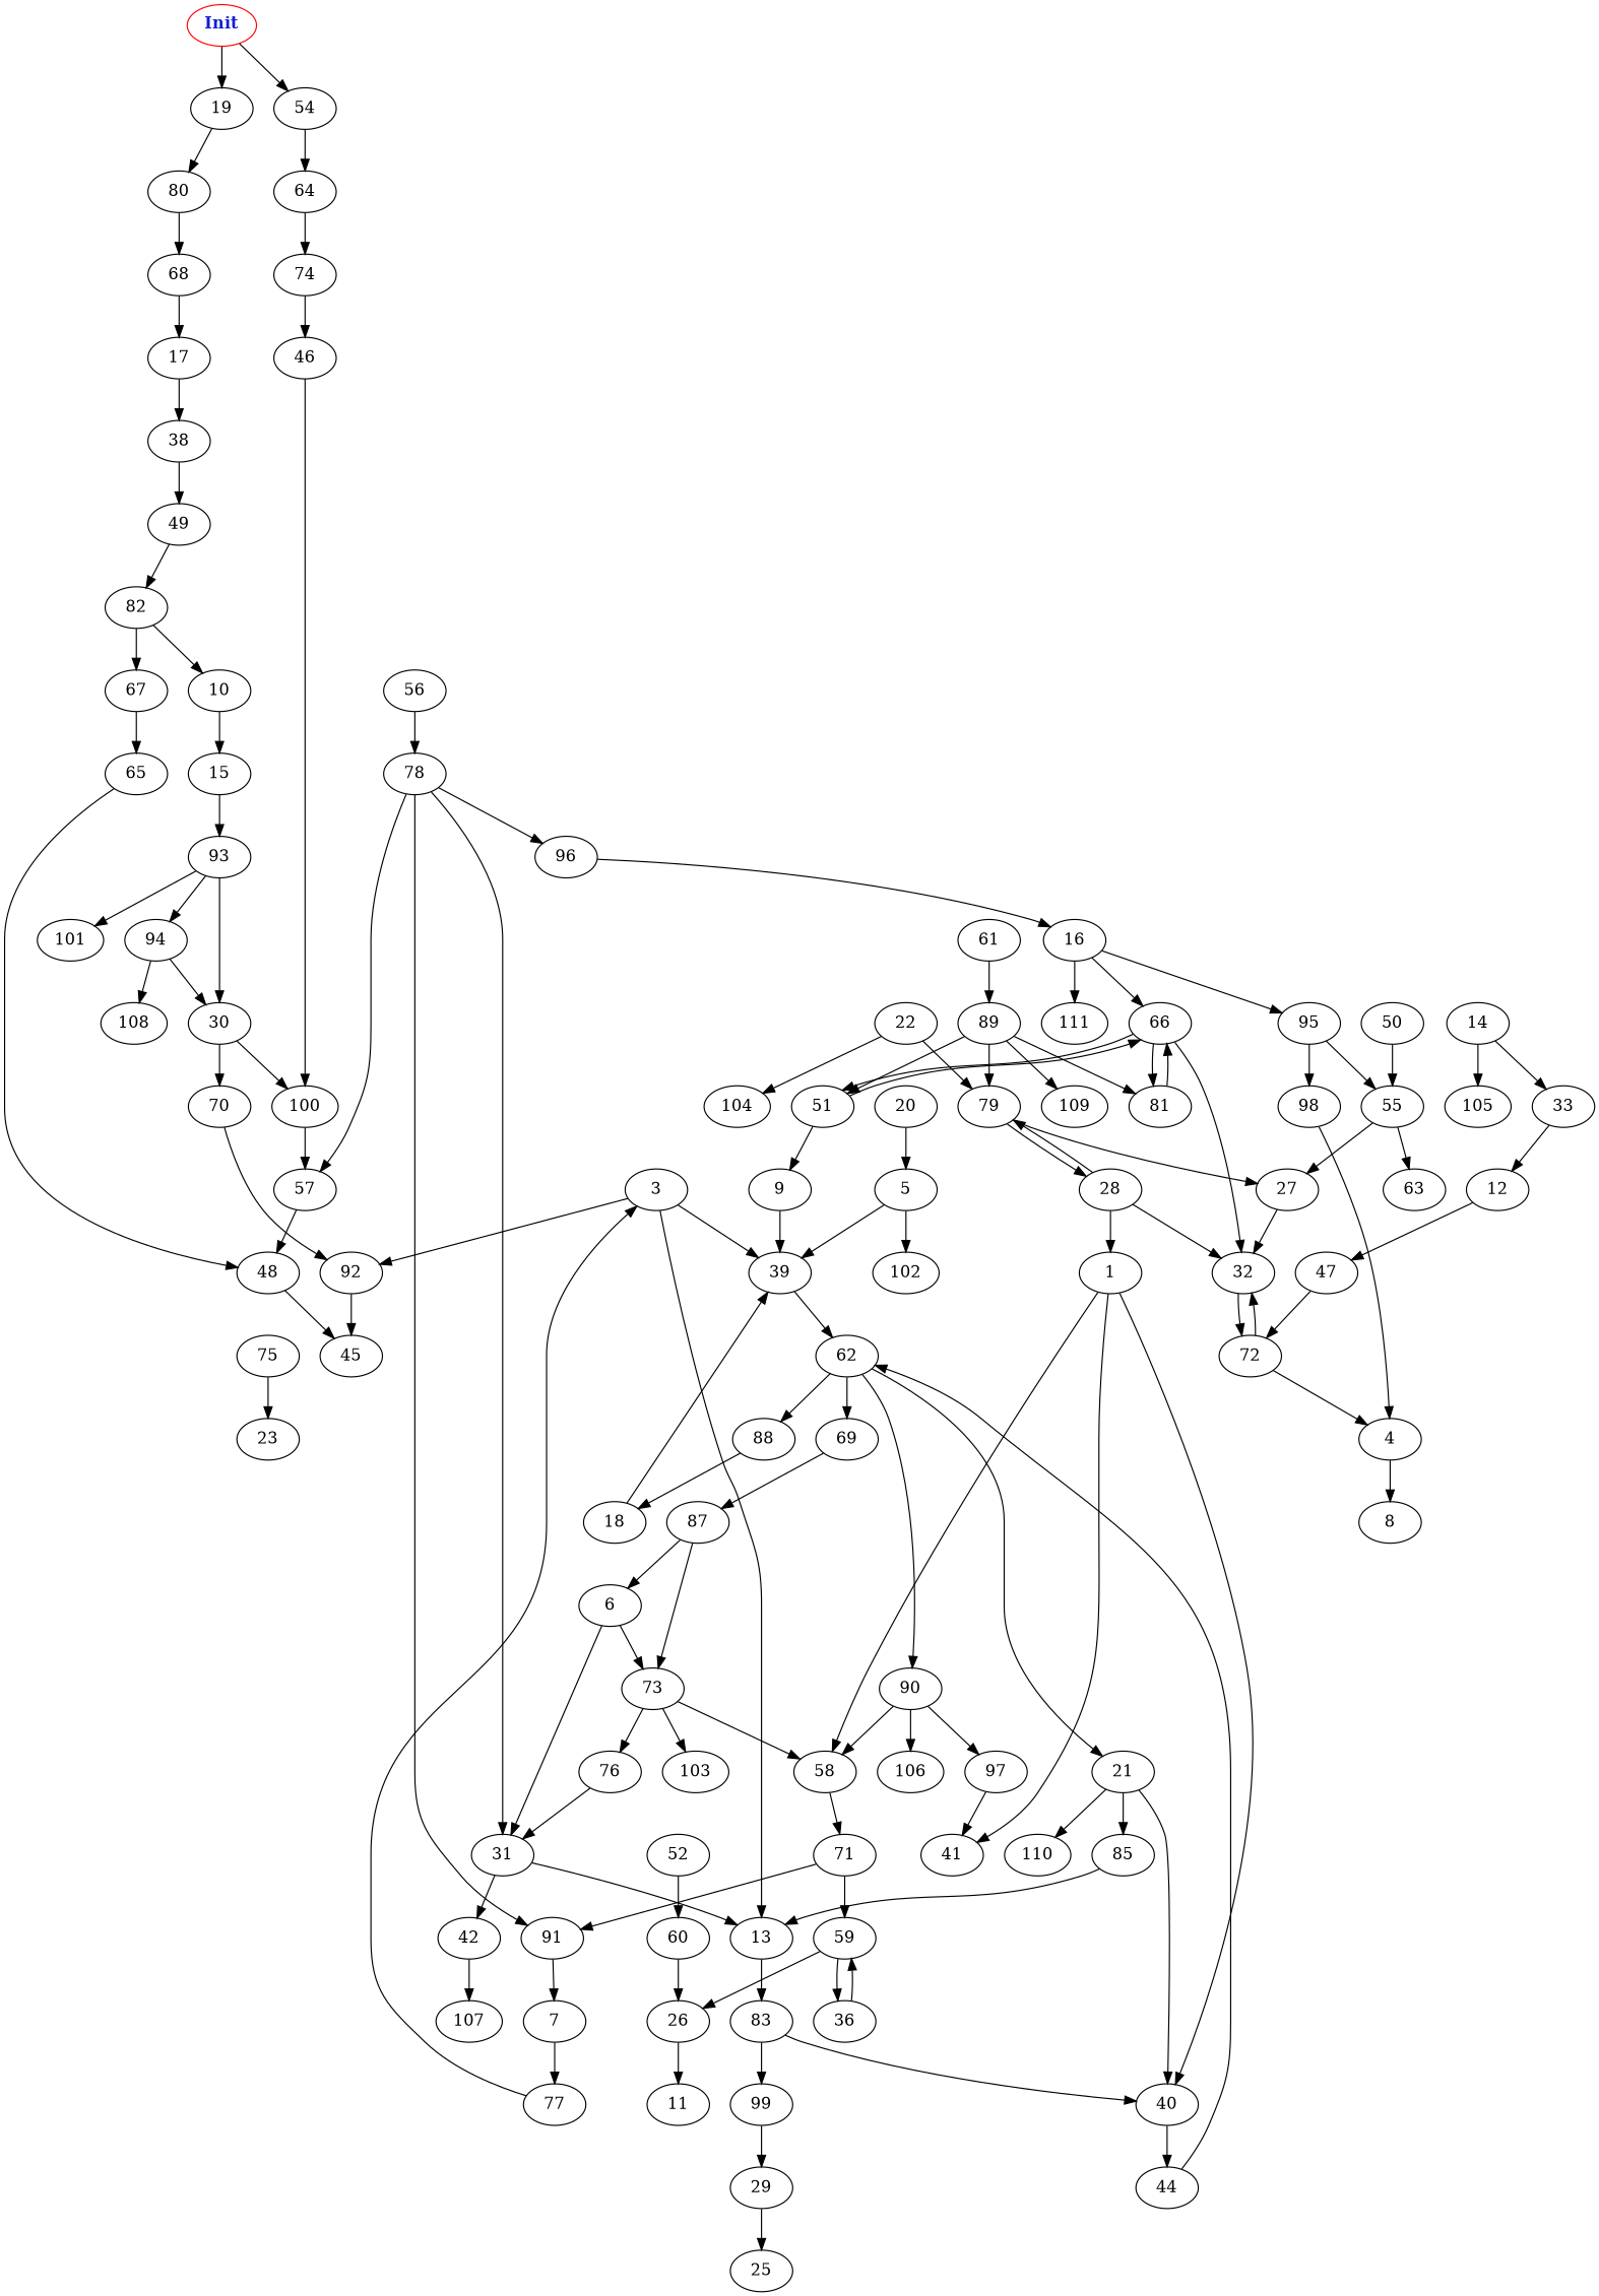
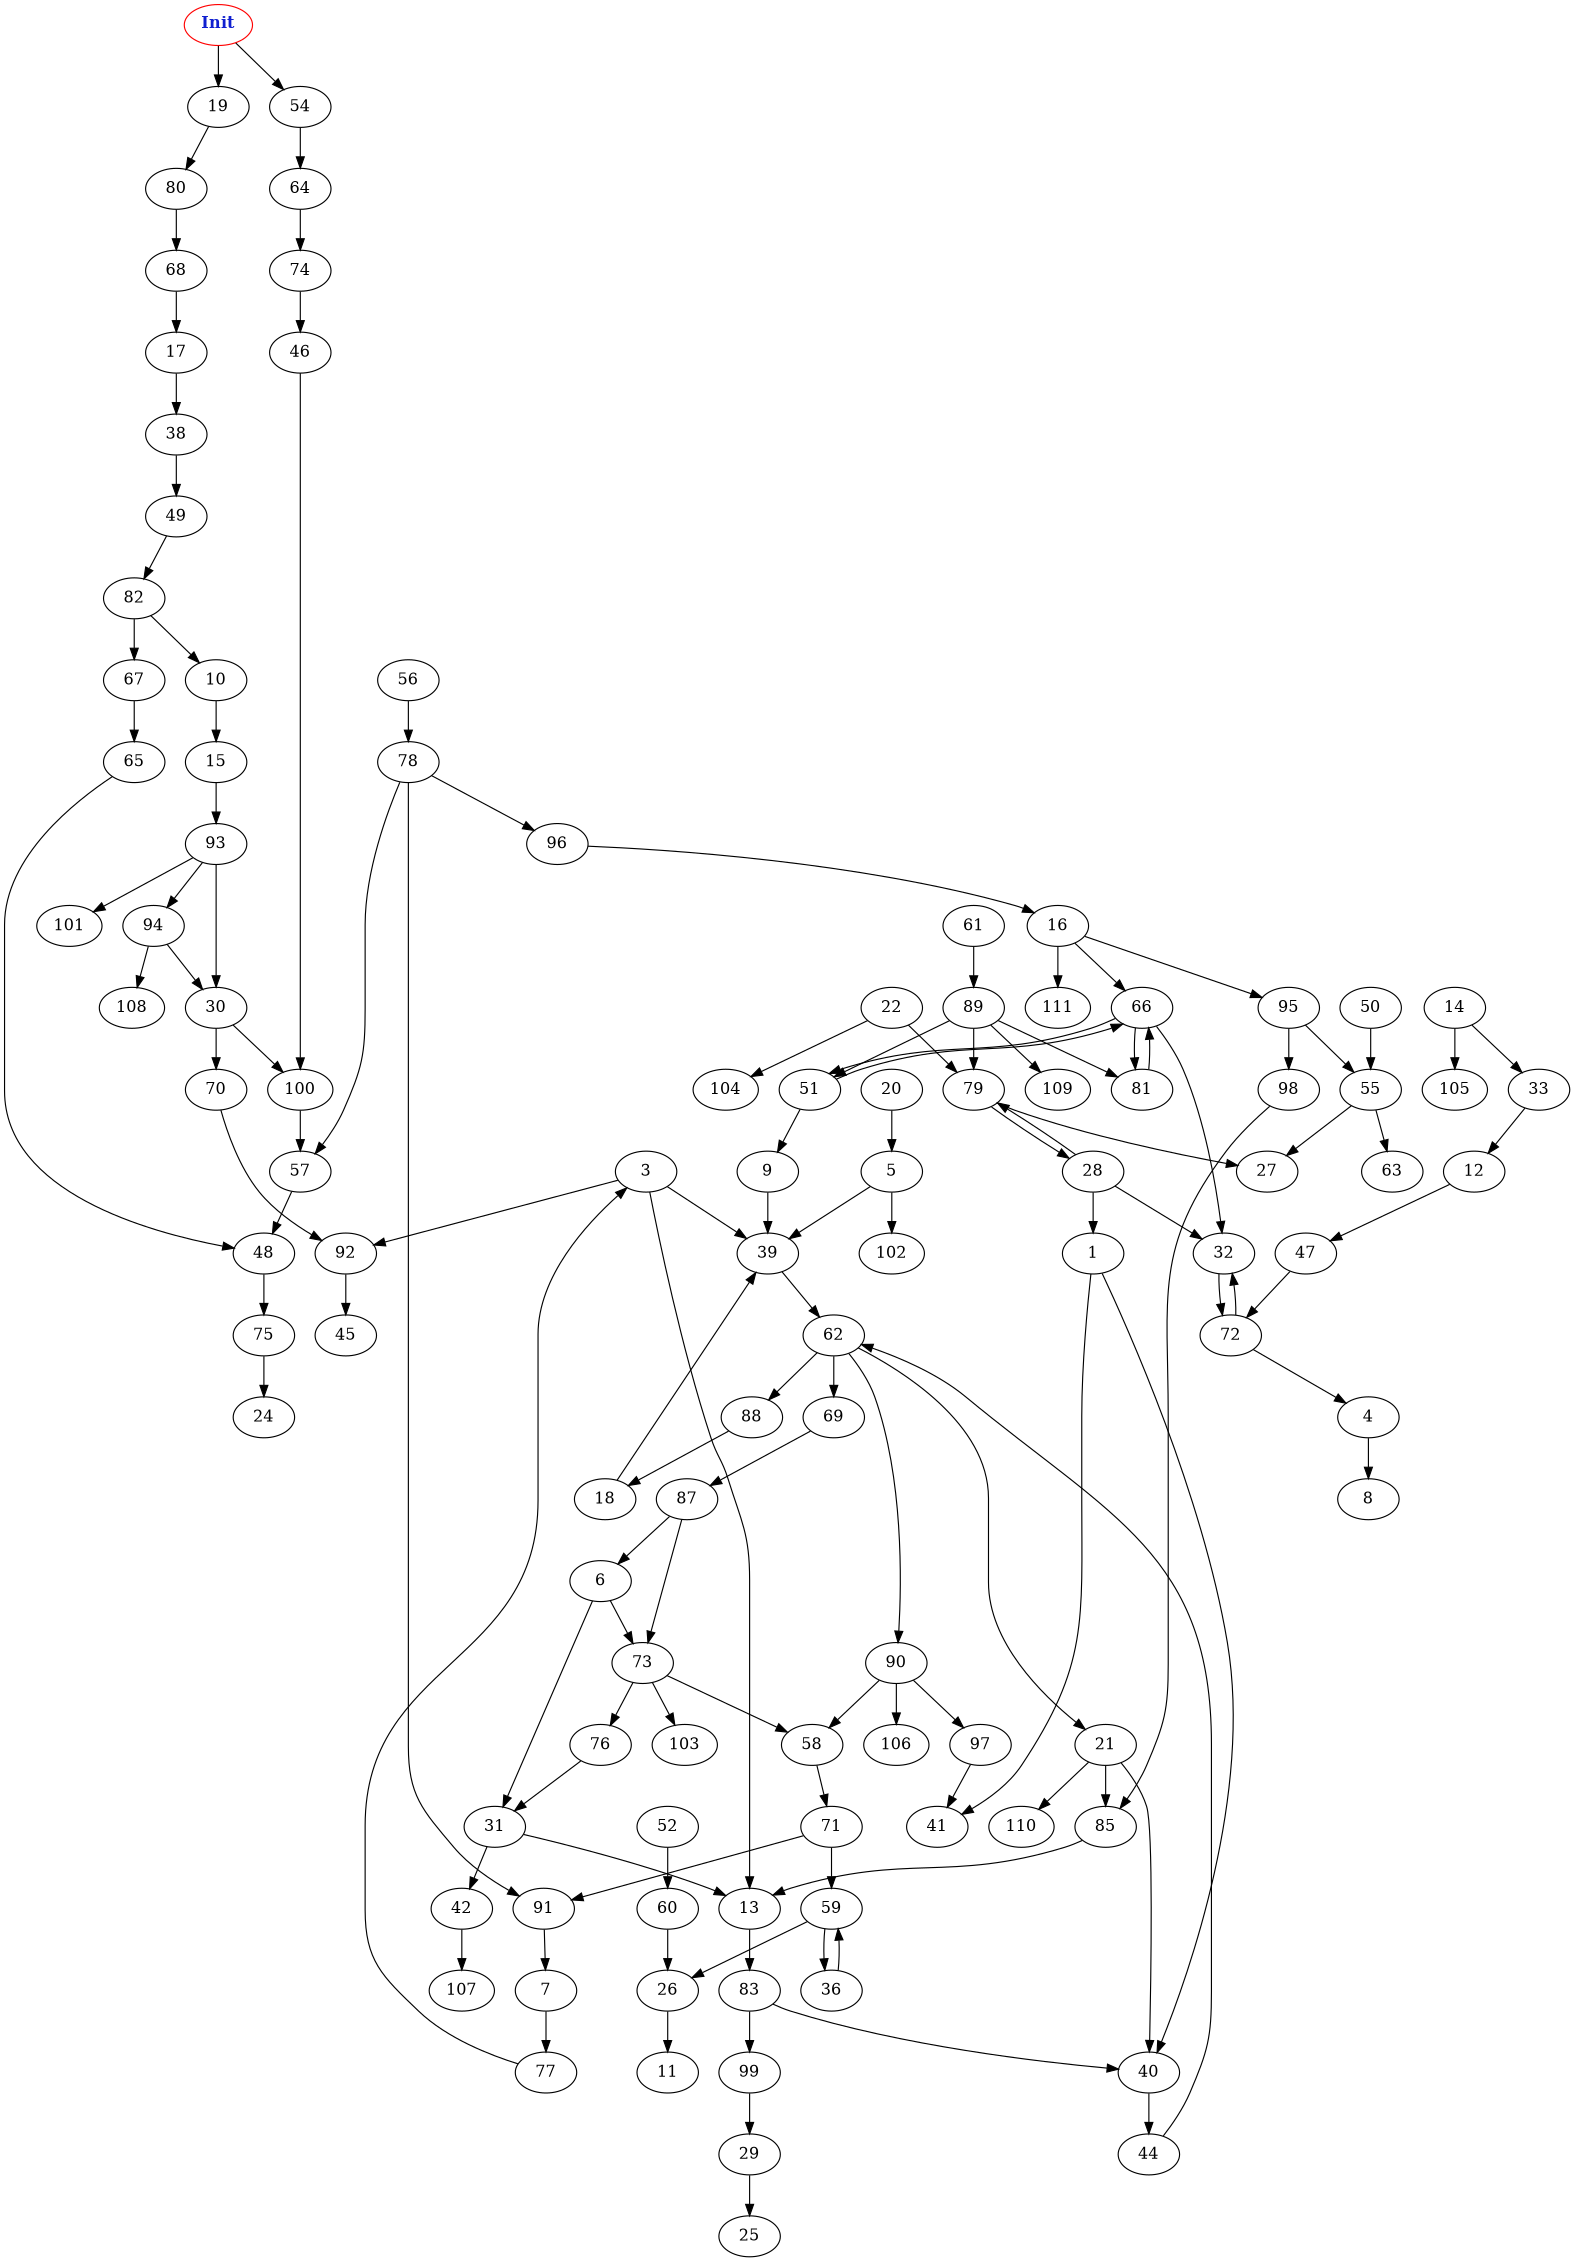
  digraph {
    edge [weight=1.0]
    n1 [color=red fontcolor="#1020d0" label=<<b>Init</b>>]
    19
    54
    80
    64
    5
    39
    102
    62
    69
    88
    90
    21
    87
    18
    58
    106
    97
    40
    85
    110
    9
    73
    6
    76
    103
    31
    71
    42
    13
    68
    74
    17
    46
    10
    15
    93
    101
    94
    30
    108
    100
    70
    56
    78
    91
    96
    57
    7
    16
    48
    77
    66
    111
    95
    75
    107
    83
    52
    60
    26
    11
    14
    105
    33
    12
    47
    72
    20
    92
    45
-   23
+   23 [label=24]
    3
    81
    51
    32
    98
    55
    99
    29
    44
    25
    61
    89
    79
    109
    28
    27
    1
    4
    8
    41
    59
    36
    38
    49
    82
    67
    65
    63
    22
    104
    50
    n1 -> 19 [weight=5.0]
    n1 -> 54 [weight=2.0]
    19 -> 80
    54 -> 64 [weight=8.0]
    80 -> 68 [weight=2.0]
    64 -> 74 [weight=3.0]
    5 -> 39 [weight=4.0]
    5 -> 102 [weight=4.0]
    39 -> 62 [weight=9.0]
    62 -> 69 [weight=2.0]
    62 -> 88
    62 -> 90 [weight=6.0]
    62 -> 21 [weight=3.0]
    69 -> 87 [weight=4.0]
    88 -> 18 [weight=5.0]
    90 -> 58 [weight=9.0]
    90 -> 106 [weight=9.0]
    90 -> 97 [weight=6.0]
    21 -> 40
    21 -> 85 [weight=9.0]
    21 -> 110
    87 -> 73
    87 -> 6
    18 -> 39 [weight=7.0]
    58 -> 71
    97 -> 41
    40 -> 44 [weight=4.0]
    85 -> 13 [weight=6.0]
    9 -> 39 [weight=8.0]
    73 -> 58
    73 -> 76 [weight=8.0]
    73 -> 103 [weight=7.0]
    6 -> 73
    6 -> 31 [weight=5.0]
    76 -> 31
    31 -> 42 [weight=9.0]
    31 -> 13 [weight=7.0]
    71 -> 91
    71 -> 59 [weight=8.0]
    42 -> 107 [weight=6.0]
    13 -> 83 [weight=3.0]
    68 -> 17 [weight=8.0]
    74 -> 46 [weight=3.0]
    17 -> 38 [weight=5.0]
    46 -> 100 [weight=2.0]
    10 -> 15 [weight=5.0]
    15 -> 93 [weight=8.0]
    93 -> 101
    93 -> 94 [weight=2.0]
    93 -> 30 [weight=7.0]
    94 -> 30 [weight=4.0]
    94 -> 108 [weight=8.0]
    30 -> 100 [weight=2.0]
    30 -> 70 [weight=9.0]
    100 -> 57 [weight=8.0]
    70 -> 92 [weight=8.0]
    56 -> 78 [weight=6.0]
-   78 -> 31 [weight=5.0]
    78 -> 91 [weight=9.0]
    78 -> 96 [weight=5.0]
    78 -> 57 [weight=8.0]
    91 -> 7 [weight=4.0]
    96 -> 16 [weight=3.0]
    57 -> 48 [weight=8.0]
    7 -> 77 [weight=3.0]
    16 -> 66
    16 -> 111 [weight=5.0]
    16 -> 95 [weight=2.0]
-   48 -> 45 [weight=3.0]
+   48 -> 75 [weight=3.0]
    77 -> 3
    66 -> 81 [weight=2.0]
    66 -> 51 [weight=9.0]
    66 -> 32 [weight=6.0]
    95 -> 98 [weight=8.0]
    95 -> 55 [weight=4.0]
    75 -> 23
    83 -> 40
    83 -> 99
    52 -> 60 [weight=8.0]
    60 -> 26 [weight=3.0]
    26 -> 11 [weight=2.0]
    14 -> 105 [weight=2.0]
    14 -> 33
    33 -> 12 [weight=2.0]
    12 -> 47 [weight=5.0]
    47 -> 72 [weight=7.0]
    72 -> 32 [weight=3.0]
    72 -> 4 [weight=2.0]
    20 -> 5 [weight=5.0]
    92 -> 45 [weight=6.0]
    3 -> 39 [weight=9.0]
    3 -> 13 [weight=5.0]
    3 -> 92 [weight=9.0]
    81 -> 66 [weight=5.0]
    51 -> 9 [weight=3.0]
    51 -> 66 [weight=8.0]
    32 -> 72 [weight=7.0]
-   98 -> 4 [weight=3.0]
+   98 -> 85 [weight=3.0]
    55 -> 27 [weight=5.0]
    55 -> 63 [weight=9.0]
    99 -> 29 [weight=6.0]
    29 -> 25
    44 -> 62 [weight=2.0]
    61 -> 89 [weight=9.0]
    89 -> 81 [weight=4.0]
    89 -> 51
    89 -> 79 [weight=3.0]
    89 -> 109 [weight=7.0]
    79 -> 28
    79 -> 27 [weight=5.0]
    28 -> 32 [weight=7.0]
    28 -> 79 [weight=3.0]
    28 -> 1 [weight=8.0]
-   27 -> 32 [weight=9.0]
-   1 -> 58 [weight=3.0]
    1 -> 40
    1 -> 41
    4 -> 8 [weight=4.0]
    59 -> 26 [weight=5.0]
    59 -> 36 [weight=2.0]
    36 -> 59 [weight=3.0]
    38 -> 49 [weight=2.0]
    49 -> 82
    82 -> 10 [weight=4.0]
    82 -> 67 [weight=8.0]
    67 -> 65 [weight=4.0]
    65 -> 48
    22 -> 79 [weight=9.0]
    22 -> 104
    50 -> 55 [weight=7.0]
  }
